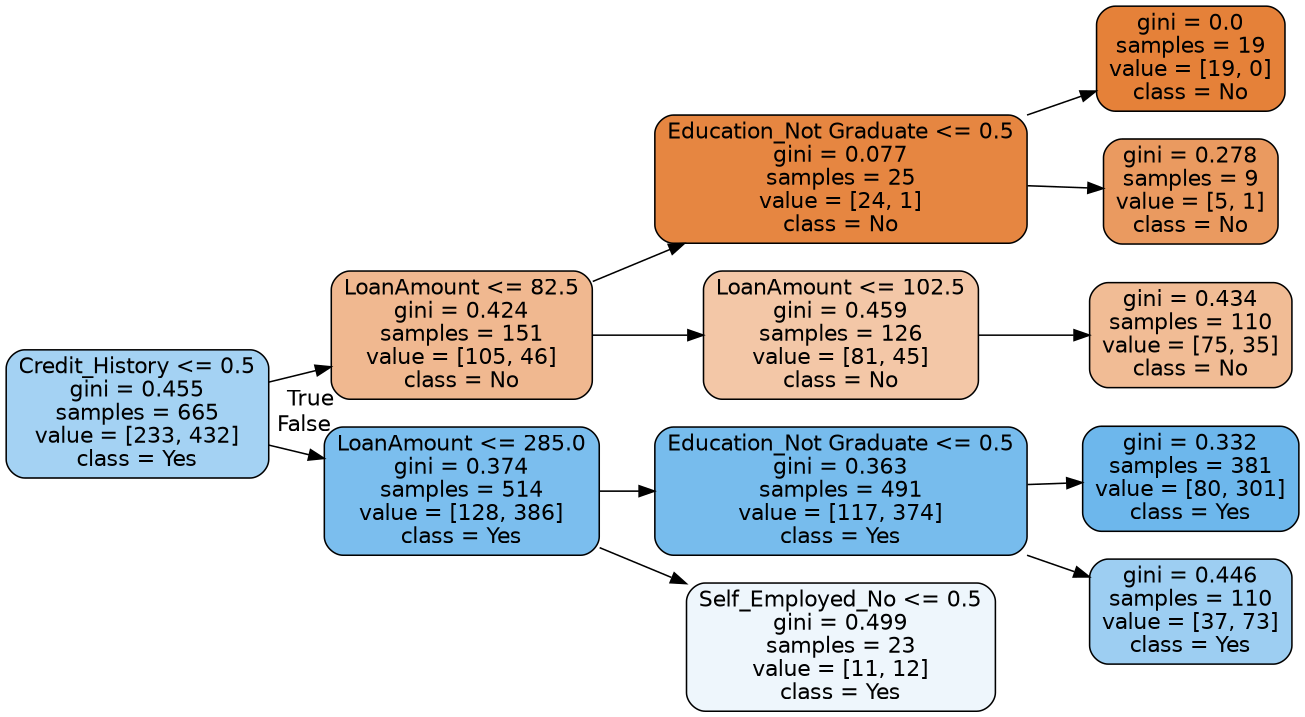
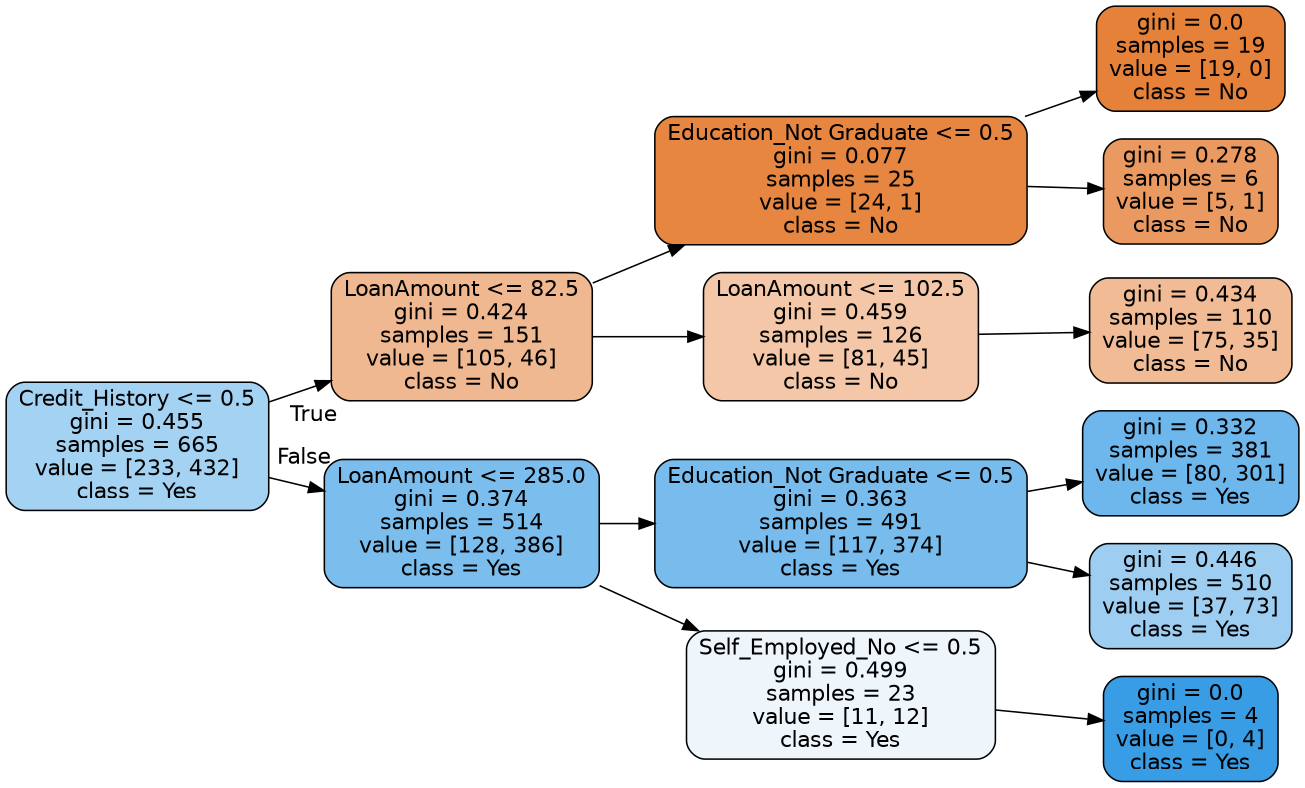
  digraph {
    rankdir=LR
    node [color=black fontname=helvetica shape=box style="filled, rounded"]
    edge [fontname=helvetica]
    n1 [fillcolor="#399de575" label="Credit_History <= 0.5\ngini = 0.455\nsamples = 665\nvalue = [233, 432]\nclass = Yes"]
    n2 [fillcolor="#e581398f" label="LoanAmount <= 82.5\ngini = 0.424\nsamples = 151\nvalue = [105, 46]\nclass = No"]
    n3 [fillcolor="#399de5aa" label="LoanAmount <= 285.0\ngini = 0.374\nsamples = 514\nvalue = [128, 386]\nclass = Yes"]
    n4 [fillcolor="#e58139f4" label="Education_Not Graduate <= 0.5\ngini = 0.077\nsamples = 25\nvalue = [24, 1]\nclass = No"]
    n5 [fillcolor="#e5813971" label="LoanAmount <= 102.5\ngini = 0.459\nsamples = 126\nvalue = [81, 45]\nclass = No"]
    n6 [fillcolor="#399de5af" label="Education_Not Graduate <= 0.5\ngini = 0.363\nsamples = 491\nvalue = [117, 374]\nclass = Yes"]
    n7 [fillcolor="#399de515" label="Self_Employed_No <= 0.5\ngini = 0.499\nsamples = 23\nvalue = [11, 12]\nclass = Yes"]
    n8 [fillcolor="#e58139ff" label="gini = 0.0\nsamples = 19\nvalue = [19, 0]\nclass = No"]
-   n9 [fillcolor="#e58139cc" label="gini = 0.278\nsamples = 9\nvalue = [5, 1]\nclass = No"]
+   n9 [fillcolor="#e58139cc" label="gini = 0.278\nsamples = 6\nvalue = [5, 1]\nclass = No"]
    n10 [fillcolor="#e5813988" label="gini = 0.434\nsamples = 110\nvalue = [75, 35]\nclass = No"]
    n11 [fillcolor="#399de5bb" label="gini = 0.332\nsamples = 381\nvalue = [80, 301]\nclass = Yes"]
-   n12 [fillcolor="#399de57e" label="gini = 0.446\nsamples = 110\nvalue = [37, 73]\nclass = Yes"]
+   n12 [fillcolor="#399de57e" label="gini = 0.446\nsamples = 510\nvalue = [37, 73]\nclass = Yes"]
+   n13 [fillcolor="#399de5ff" label="gini = 0.0\nsamples = 4\nvalue = [0, 4]\nclass = Yes"]
    n1 -> n2 [headlabel=True labelangle=45 labeldistance=2.5]
    n1 -> n3 [headlabel=False labelangle=-45 labeldistance=2.5]
    n2 -> n4
    n2 -> n5
    n3 -> n6
    n3 -> n7
    n4 -> n8
    n4 -> n9
    n5 -> n10
    n6 -> n11
    n6 -> n12
+   n7 -> n13
  }
